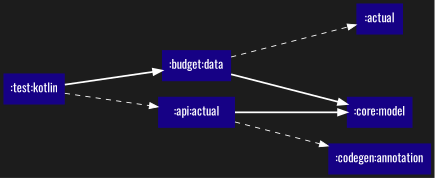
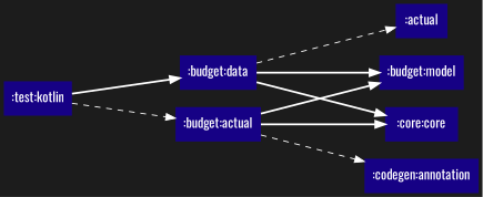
  digraph {
    bgcolor="#1c1c1c"
    fontname=Oswald
    rankdir=LR
    ranksep=1.5
    node [color=transparent fillcolor="#160185" fontcolor=white fontname=Oswald shape=box style=filled]
    edge [arrowhead=normal color=white fontname=Oswald style=bold]
-   ":api:actual"
+   ":api:actual" [label=":budget:actual"]
+   ":budget:model"
    ":codegen:annotation"
-   ":core:model"
+   ":core:model" [label=":core:core"]
    n5 [label=":actual"]
    ":budget:data"
    ":test:kotlin"
+   ":api:actual" -> ":budget:model"
    ":api:actual" -> ":codegen:annotation" [style=dashed]
    ":api:actual" -> ":core:model"
+   ":budget:data" -> ":budget:model"
    ":budget:data" -> ":core:model"
    ":budget:data" -> n5 [style=dashed]
    ":test:kotlin" -> ":api:actual" [style=dashed]
    ":test:kotlin" -> ":budget:data"
  }
